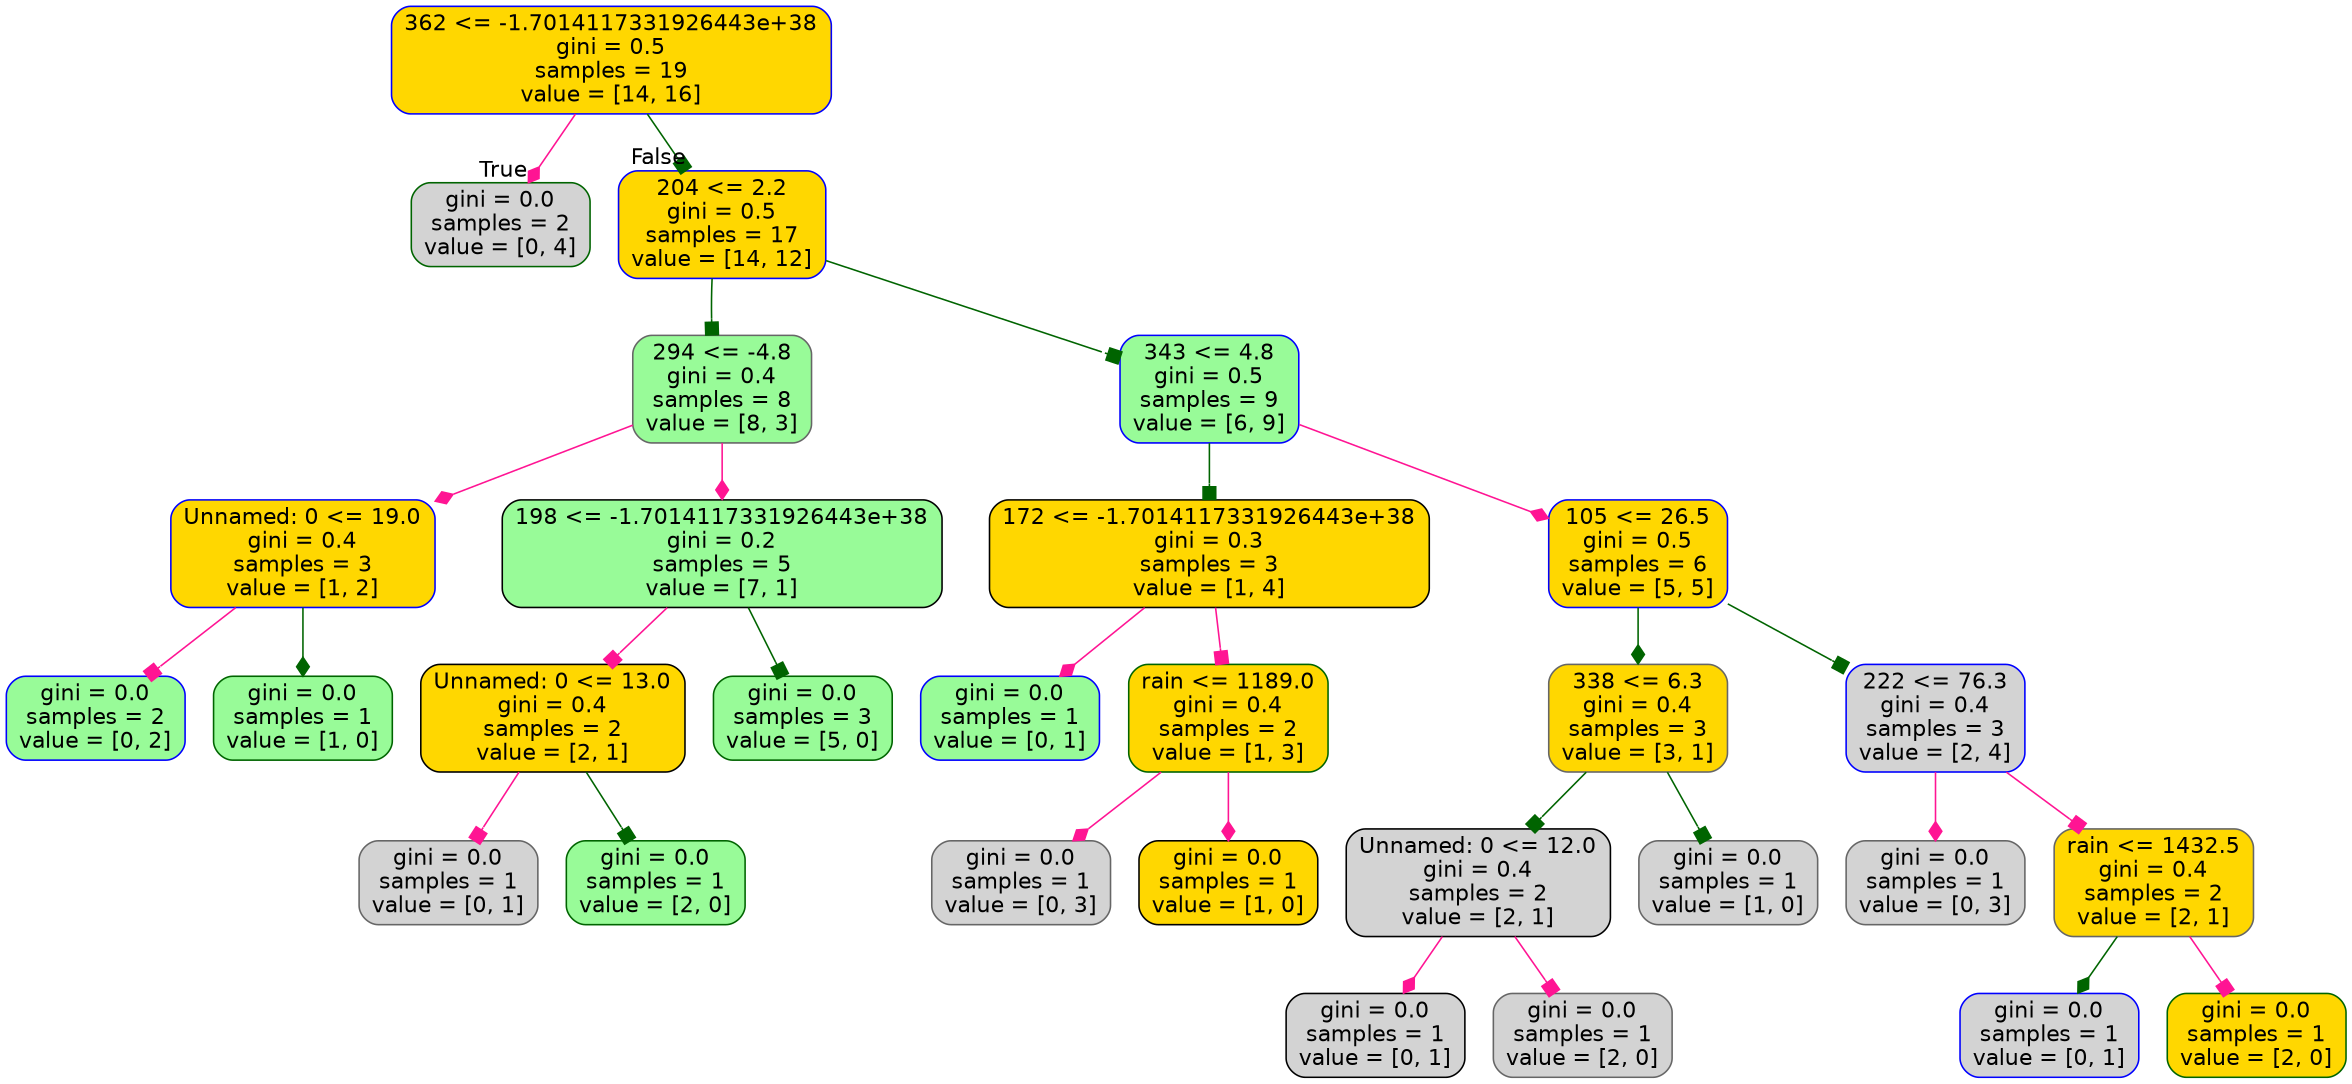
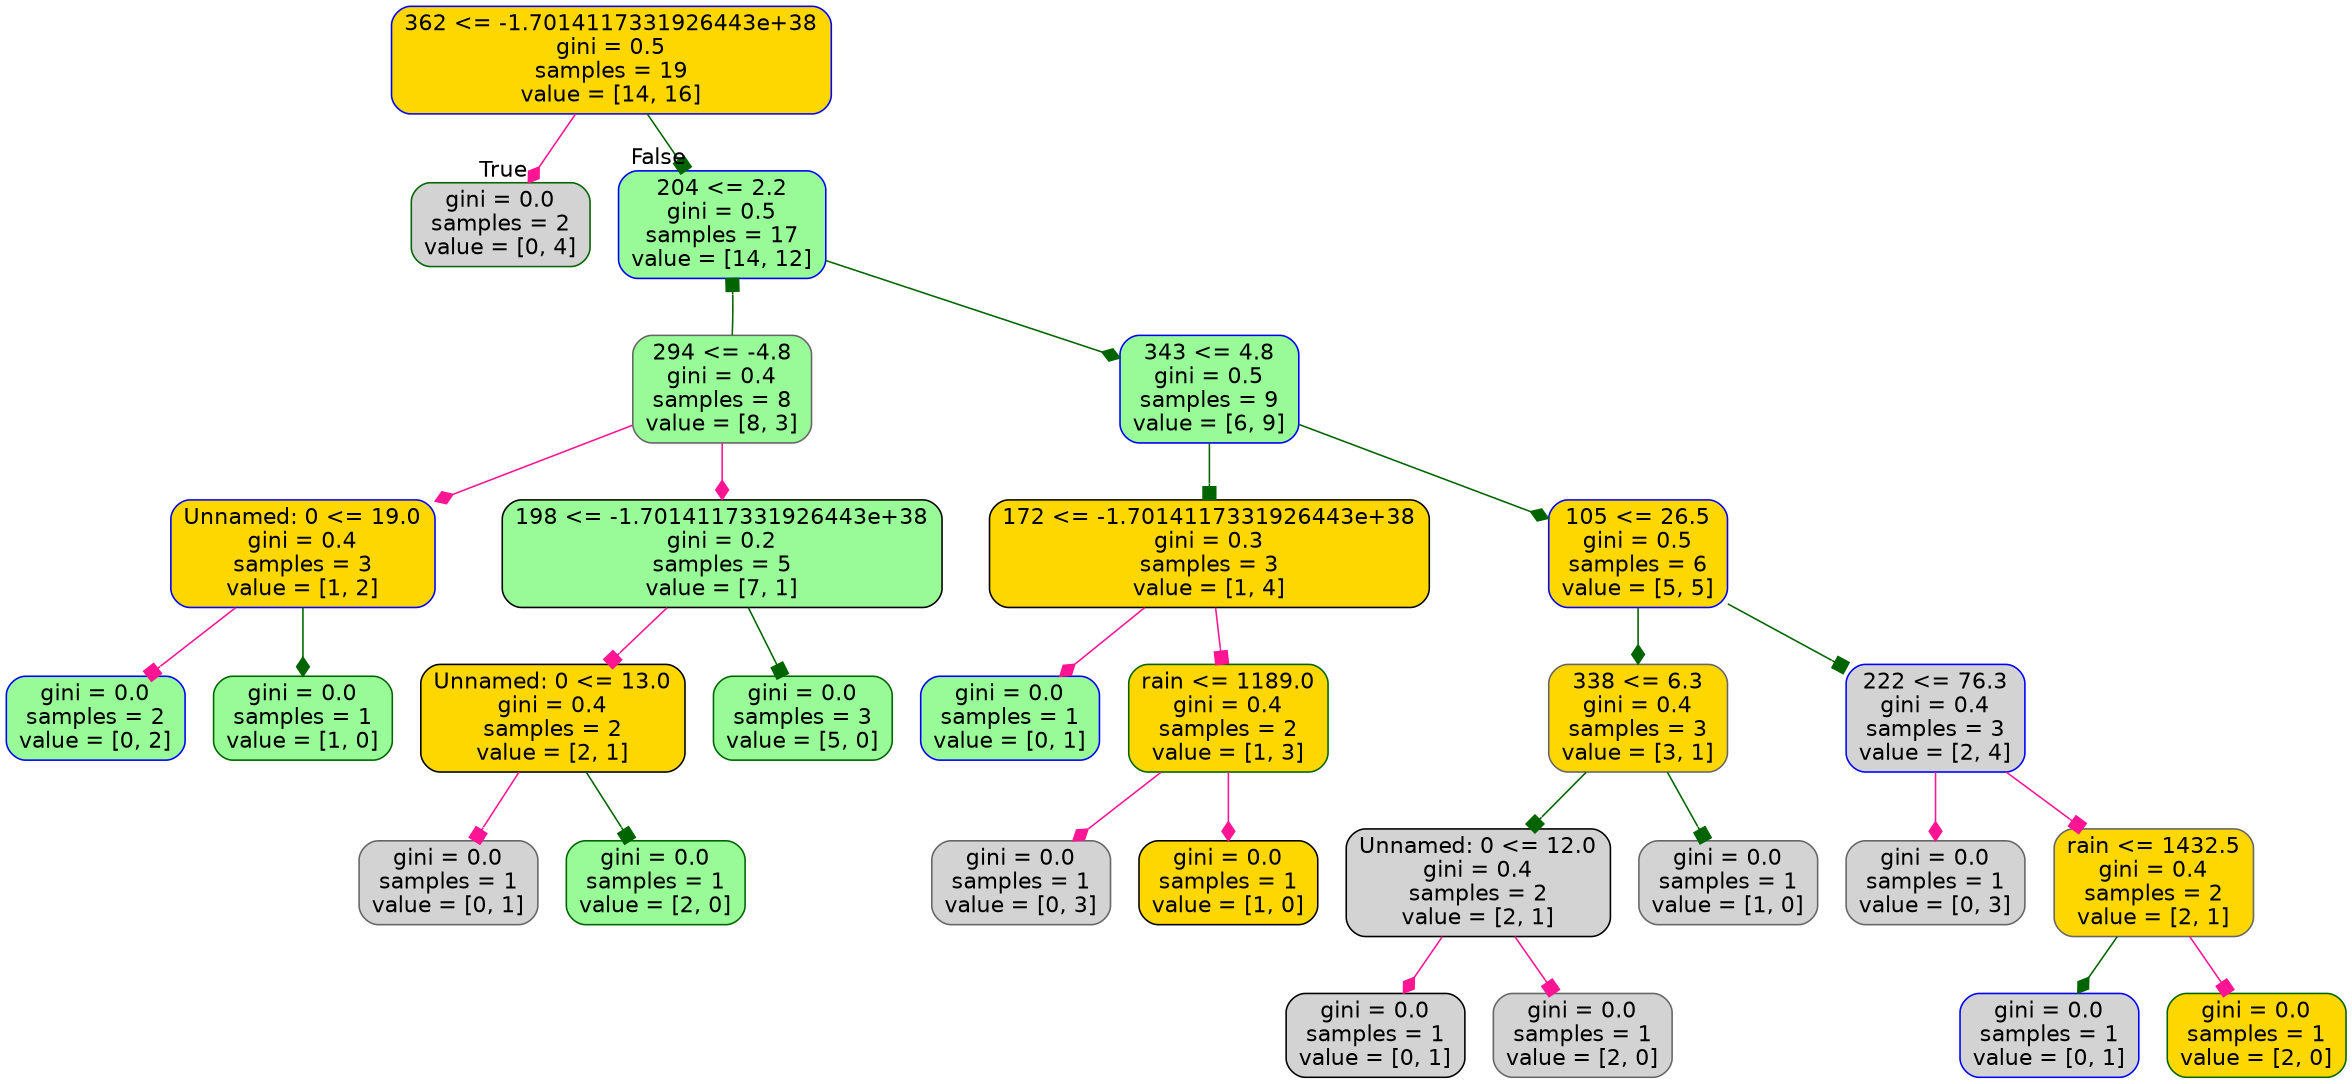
  digraph {
    node [color=blue fillcolor=gold fontname=helvetica shape=box style="rounded,filled"]
    edge [arrowhead=box color=deeppink fontname=helvetica]
    n1 [label="362 <= -1.7014117331926443e+38\ngini = 0.5\nsamples = 19\nvalue = [14, 16]"]
    n2 [color=darkgreen fillcolor=lightgrey label="gini = 0.0\nsamples = 2\nvalue = [0, 4]"]
-   n3 [label="204 <= 2.2\ngini = 0.5\nsamples = 17\nvalue = [14, 12]"]
+   n3 [fillcolor=palegreen label="204 <= 2.2\ngini = 0.5\nsamples = 17\nvalue = [14, 12]"]
    n4 [color=gray40 fillcolor=palegreen label="294 <= -4.8\ngini = 0.4\nsamples = 8\nvalue = [8, 3]"]
    n5 [fillcolor=palegreen label="343 <= 4.8\ngini = 0.5\nsamples = 9\nvalue = [6, 9]"]
    n6 [label="Unnamed: 0 <= 19.0\ngini = 0.4\nsamples = 3\nvalue = [1, 2]"]
    n7 [color=black fillcolor=palegreen label="198 <= -1.7014117331926443e+38\ngini = 0.2\nsamples = 5\nvalue = [7, 1]"]
    n8 [color=black label="172 <= -1.7014117331926443e+38\ngini = 0.3\nsamples = 3\nvalue = [1, 4]"]
    n9 [label="105 <= 26.5\ngini = 0.5\nsamples = 6\nvalue = [5, 5]"]
    n10 [fillcolor=palegreen label="gini = 0.0\nsamples = 2\nvalue = [0, 2]"]
    n11 [color=darkgreen fillcolor=palegreen label="gini = 0.0\nsamples = 1\nvalue = [1, 0]"]
    n12 [color=black label="Unnamed: 0 <= 13.0\ngini = 0.4\nsamples = 2\nvalue = [2, 1]"]
    n13 [color=darkgreen fillcolor=palegreen label="gini = 0.0\nsamples = 3\nvalue = [5, 0]"]
    n14 [color=gray40 fillcolor=lightgrey label="gini = 0.0\nsamples = 1\nvalue = [0, 1]"]
    n15 [color=darkgreen fillcolor=palegreen label="gini = 0.0\nsamples = 1\nvalue = [2, 0]"]
    n16 [fillcolor=palegreen label="gini = 0.0\nsamples = 1\nvalue = [0, 1]"]
    n17 [color=darkgreen label="rain <= 1189.0\ngini = 0.4\nsamples = 2\nvalue = [1, 3]"]
    n18 [color=gray40 label="338 <= 6.3\ngini = 0.4\nsamples = 3\nvalue = [3, 1]"]
    n19 [fillcolor=lightgrey label="222 <= 76.3\ngini = 0.4\nsamples = 3\nvalue = [2, 4]"]
    n20 [color=gray40 fillcolor=lightgrey label="gini = 0.0\nsamples = 1\nvalue = [0, 3]"]
    n21 [color=black label="gini = 0.0\nsamples = 1\nvalue = [1, 0]"]
    n22 [color=black fillcolor=lightgrey label="Unnamed: 0 <= 12.0\ngini = 0.4\nsamples = 2\nvalue = [2, 1]"]
    n23 [color=gray40 fillcolor=lightgrey label="gini = 0.0\nsamples = 1\nvalue = [1, 0]"]
    n24 [color=gray40 fillcolor=lightgrey label="gini = 0.0\nsamples = 1\nvalue = [0, 3]"]
    n25 [color=gray40 label="rain <= 1432.5\ngini = 0.4\nsamples = 2\nvalue = [2, 1]"]
    n26 [color=black fillcolor=lightgrey label="gini = 0.0\nsamples = 1\nvalue = [0, 1]"]
    n27 [color=gray40 fillcolor=lightgrey label="gini = 0.0\nsamples = 1\nvalue = [2, 0]"]
    n28 [fillcolor=lightgrey label="gini = 0.0\nsamples = 1\nvalue = [0, 1]"]
    n29 [color=darkgreen label="gini = 0.0\nsamples = 1\nvalue = [2, 0]"]
    n1 -> n2 [arrowhead=diamond headlabel=True labelangle=45 labeldistance=2.5]
    n1 -> n3 [color=darkgreen headlabel=False labelangle=-45 labeldistance=2.5]
-   n3 -> n4 [color=darkgreen]
-   n3 -> n5 [color=darkgreen]
+   n4 -> n3 [color=darkgreen]
+   n3 -> n5 [arrowhead=diamond color=darkgreen]
    n4 -> n6 [arrowhead=diamond]
    n4 -> n7 [arrowhead=diamond]
    n5 -> n8 [color=darkgreen]
-   n5 -> n9 [arrowhead=diamond]
+   n5 -> n9 [arrowhead=diamond color=darkgreen]
    n6 -> n10
    n6 -> n11 [arrowhead=diamond color=darkgreen]
    n7 -> n12
    n7 -> n13 [color=darkgreen]
    n8 -> n16 [arrowhead=diamond]
    n8 -> n17
    n9 -> n18 [arrowhead=diamond color=darkgreen]
    n9 -> n19 [color=darkgreen]
    n12 -> n14
    n12 -> n15 [color=darkgreen]
    n17 -> n20 [arrowhead=diamond]
    n17 -> n21 [arrowhead=diamond]
    n18 -> n22 [color=darkgreen]
    n18 -> n23 [color=darkgreen]
    n19 -> n24 [arrowhead=diamond]
    n19 -> n25
    n22 -> n26 [arrowhead=diamond]
    n22 -> n27
    n25 -> n28 [arrowhead=diamond color=darkgreen]
    n25 -> n29
  }
